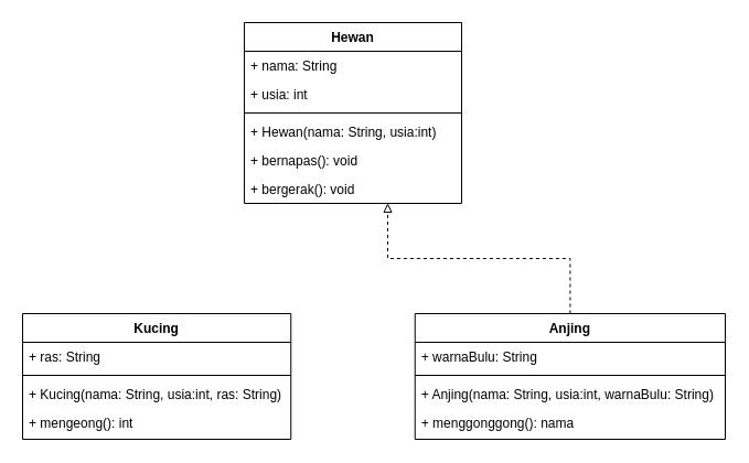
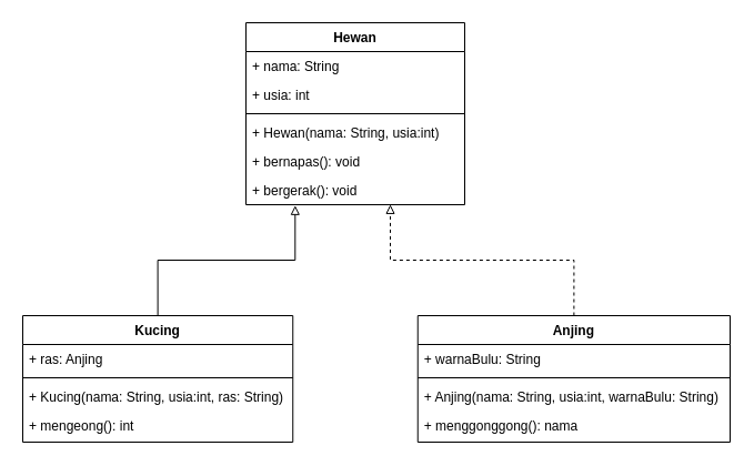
  <mxCell id="0" />
  <mxCell id="1" parent="0" />
  <mxCell id="2" value="Hewan" style="swimlane;fontStyle=1;align=center;verticalAlign=top;childLayout=stackLayout;horizontal=1;startSize=26;horizontalStack=0;resizeParent=1;resizeLast=0;collapsible=1;marginBottom=0;rounded=0;shadow=0;strokeWidth=1;" parent="1" vertex="1"><mxGeometry x="221" y="20" width="197" height="164" as="geometry"><mxRectangle x="550" y="140" width="160" height="26" as="alternateBounds" /></mxGeometry></mxCell>
  <mxCell id="3" value="+ nama: String" style="text;align=left;verticalAlign=top;spacingLeft=4;spacingRight=4;overflow=hidden;rotatable=0;points=[[0,0.5],[1,0.5]];portConstraint=eastwest;" parent="2" vertex="1"><mxGeometry y="26" width="197" height="26" as="geometry" /></mxCell>
  <mxCell id="4" value="+ usia: int" style="text;align=left;verticalAlign=top;spacingLeft=4;spacingRight=4;overflow=hidden;rotatable=0;points=[[0,0.5],[1,0.5]];portConstraint=eastwest;" parent="2" vertex="1"><mxGeometry y="52" width="197" height="26" as="geometry" /></mxCell>
  <mxCell id="5" value="" style="line;html=1;strokeWidth=1;align=left;verticalAlign=middle;spacingTop=-1;spacingLeft=3;spacingRight=3;rotatable=0;labelPosition=right;points=[];portConstraint=eastwest;" parent="2" vertex="1"><mxGeometry y="78" width="197" height="8" as="geometry" /></mxCell>
  <mxCell id="6" value="+ Hewan(nama: String, usia:int)" style="text;align=left;verticalAlign=top;spacingLeft=4;spacingRight=4;overflow=hidden;rotatable=0;points=[[0,0.5],[1,0.5]];portConstraint=eastwest;" parent="2" vertex="1"><mxGeometry y="86" width="197" height="26" as="geometry" /></mxCell>
  <mxCell id="7" value="+ bernapas(): void" style="text;align=left;verticalAlign=top;spacingLeft=4;spacingRight=4;overflow=hidden;rotatable=0;points=[[0,0.5],[1,0.5]];portConstraint=eastwest;" parent="2" vertex="1"><mxGeometry y="112" width="197" height="26" as="geometry" /></mxCell>
  <mxCell id="8" value="+ bergerak(): void" style="text;align=left;verticalAlign=top;spacingLeft=4;spacingRight=4;overflow=hidden;rotatable=0;points=[[0,0.5],[1,0.5]];portConstraint=eastwest;" parent="2" vertex="1"><mxGeometry y="138" width="197" height="26" as="geometry" /></mxCell>
  <mxCell id="9" value="Kucing" style="swimlane;fontStyle=1;align=center;verticalAlign=top;childLayout=stackLayout;horizontal=1;startSize=26;horizontalStack=0;resizeParent=1;resizeLast=0;collapsible=1;marginBottom=0;rounded=0;shadow=0;strokeWidth=1;" parent="1" vertex="1"><mxGeometry x="20" y="284" width="243.25" height="114" as="geometry"><mxRectangle x="550" y="140" width="160" height="26" as="alternateBounds" /></mxGeometry></mxCell>
- <mxCell id="10" value="+ ras: String" style="text;align=left;verticalAlign=top;spacingLeft=4;spacingRight=4;overflow=hidden;rotatable=0;points=[[0,0.5],[1,0.5]];portConstraint=eastwest;" parent="9" vertex="1"><mxGeometry y="26" width="243.25" height="26" as="geometry" /></mxCell>
+ <mxCell id="10" value="+ ras: Anjing" style="text;align=left;verticalAlign=top;spacingLeft=4;spacingRight=4;overflow=hidden;rotatable=0;points=[[0,0.5],[1,0.5]];portConstraint=eastwest;" parent="9" vertex="1"><mxGeometry y="26" width="243.25" height="26" as="geometry" /></mxCell>
  <mxCell id="11" value="" style="line;html=1;strokeWidth=1;align=left;verticalAlign=middle;spacingTop=-1;spacingLeft=3;spacingRight=3;rotatable=0;labelPosition=right;points=[];portConstraint=eastwest;" parent="9" vertex="1"><mxGeometry y="52" width="243.25" height="8" as="geometry" /></mxCell>
  <mxCell id="12" value="+ Kucing(nama: String, usia:int, ras: String)" style="text;align=left;verticalAlign=top;spacingLeft=4;spacingRight=4;overflow=hidden;rotatable=0;points=[[0,0.5],[1,0.5]];portConstraint=eastwest;" parent="9" vertex="1"><mxGeometry y="60" width="243.25" height="26" as="geometry" /></mxCell>
  <mxCell id="13" value="+ mengeong(): int" style="text;align=left;verticalAlign=top;spacingLeft=4;spacingRight=4;overflow=hidden;rotatable=0;points=[[0,0.5],[1,0.5]];portConstraint=eastwest;" parent="9" vertex="1"><mxGeometry y="86" width="243.25" height="26" as="geometry" /></mxCell>
  <mxCell id="14" value="Anjing" style="swimlane;fontStyle=1;align=center;verticalAlign=top;childLayout=stackLayout;horizontal=1;startSize=26;horizontalStack=0;resizeParent=1;resizeLast=0;collapsible=1;marginBottom=0;rounded=0;shadow=0;strokeWidth=1;" parent="1" vertex="1"><mxGeometry x="375.75" y="284" width="281.25" height="114" as="geometry"><mxRectangle x="550" y="140" width="160" height="26" as="alternateBounds" /></mxGeometry></mxCell>
  <mxCell id="15" value="+ warnaBulu: String" style="text;align=left;verticalAlign=top;spacingLeft=4;spacingRight=4;overflow=hidden;rotatable=0;points=[[0,0.5],[1,0.5]];portConstraint=eastwest;" parent="14" vertex="1"><mxGeometry y="26" width="281.25" height="26" as="geometry" /></mxCell>
  <mxCell id="16" value="" style="line;html=1;strokeWidth=1;align=left;verticalAlign=middle;spacingTop=-1;spacingLeft=3;spacingRight=3;rotatable=0;labelPosition=right;points=[];portConstraint=eastwest;" parent="14" vertex="1"><mxGeometry y="52" width="281.25" height="8" as="geometry" /></mxCell>
  <mxCell id="17" value="+ Anjing(nama: String, usia:int, warnaBulu: String)" style="text;align=left;verticalAlign=top;spacingLeft=4;spacingRight=4;overflow=hidden;rotatable=0;points=[[0,0.5],[1,0.5]];portConstraint=eastwest;" parent="14" vertex="1"><mxGeometry y="60" width="281.25" height="26" as="geometry" /></mxCell>
  <mxCell id="18" value="+ menggonggong(): nama" style="text;align=left;verticalAlign=top;spacingLeft=4;spacingRight=4;overflow=hidden;rotatable=0;points=[[0,0.5],[1,0.5]];portConstraint=eastwest;" parent="14" vertex="1"><mxGeometry y="86" width="281.25" height="26" as="geometry" /></mxCell>
  <mxCell id="19" style="edgeStyle=orthogonalEdgeStyle;rounded=0;orthogonalLoop=1;jettySize=auto;html=1;exitX=0.5;exitY=0;exitDx=0;exitDy=0;entryX=0.66;entryY=0.993;entryDx=0;entryDy=0;entryPerimeter=0;endArrow=block;endFill=0;dashed=1;" parent="1" source="14" target="8" edge="1"><mxGeometry relative="1" as="geometry" /></mxCell>
+ <mxCell id="20" style="edgeStyle=orthogonalEdgeStyle;rounded=0;orthogonalLoop=1;jettySize=auto;html=1;exitX=0.5;exitY=0;exitDx=0;exitDy=0;entryX=0.225;entryY=1.029;entryDx=0;entryDy=0;entryPerimeter=0;endArrow=block;endFill=0;" parent="1" source="9" target="8" edge="1"><mxGeometry relative="1" as="geometry" /></mxCell>
